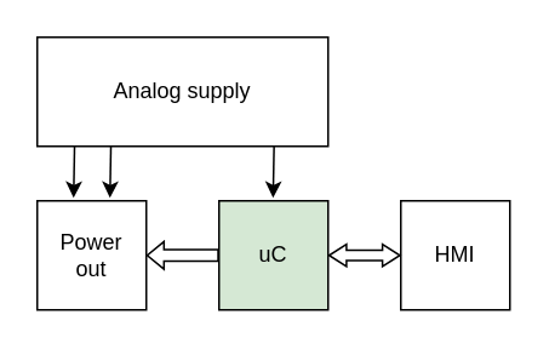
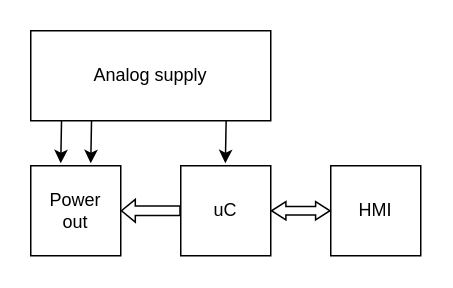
  <mxCell id="0" />
  <mxCell id="1" parent="0" />
  <mxCell id="2" value="Analog supply" style="rounded=0;whiteSpace=wrap;html=1;" vertex="1" parent="1"><mxGeometry x="20" y="20" width="160" height="60" as="geometry" /></mxCell>
  <mxCell id="3" value="&lt;div&gt;Power&lt;/div&gt;&lt;div&gt;out&lt;br&gt;&lt;/div&gt;" style="rounded=0;whiteSpace=wrap;html=1;" vertex="1" parent="1"><mxGeometry x="20" y="110" width="60" height="60" as="geometry" /></mxCell>
- <mxCell id="4" value="uC" style="rounded=0;whiteSpace=wrap;html=1;fillColor=#d5e8d4;" vertex="1" parent="1"><mxGeometry x="120" y="110" width="60" height="60" as="geometry" /></mxCell>
+ <mxCell id="4" value="uC" style="rounded=0;whiteSpace=wrap;html=1;" vertex="1" parent="1"><mxGeometry x="120" y="110" width="60" height="60" as="geometry" /></mxCell>
  <mxCell id="5" value="HMI" style="rounded=0;whiteSpace=wrap;html=1;" vertex="1" parent="1"><mxGeometry x="220" y="110" width="60" height="60" as="geometry" /></mxCell>
  <mxCell id="6" value="" style="shape=flexArrow;endArrow=classic;startArrow=classic;html=1;rounded=0;exitX=1;exitY=0.5;exitDx=0;exitDy=0;endWidth=5.6;endSize=2.868;startWidth=5.6;startSize=2.868;width=5.6;" edge="1" parent="1" source="4"><mxGeometry width="100" height="100" relative="1" as="geometry"><mxPoint x="120" y="240" as="sourcePoint" /><mxPoint x="220" y="140" as="targetPoint" /></mxGeometry></mxCell>
  <mxCell id="7" value="" style="shape=flexArrow;endArrow=classic;html=1;rounded=0;exitX=0;exitY=0.5;exitDx=0;exitDy=0;endWidth=7.84;endSize=2.732;width=6.4;" edge="1" parent="1" source="4"><mxGeometry width="50" height="50" relative="1" as="geometry"><mxPoint x="30" y="190" as="sourcePoint" /><mxPoint x="80" y="140" as="targetPoint" /></mxGeometry></mxCell>
  <mxCell id="8" value="" style="endArrow=classic;html=1;rounded=0;entryX=0.158;entryY=-0.027;entryDx=0;entryDy=0;entryPerimeter=0;" edge="1" parent="1"><mxGeometry width="50" height="50" relative="1" as="geometry"><mxPoint x="60.52" y="80" as="sourcePoint" /><mxPoint x="60" y="108.38" as="targetPoint" /><Array as="points"><mxPoint x="60.52" y="80" /></Array></mxGeometry></mxCell>
  <mxCell id="9" value="" style="endArrow=classic;html=1;rounded=0;entryX=0.158;entryY=-0.027;entryDx=0;entryDy=0;entryPerimeter=0;" edge="1" parent="1"><mxGeometry width="50" height="50" relative="1" as="geometry"><mxPoint x="40.52" y="80" as="sourcePoint" /><mxPoint x="40" y="108.38" as="targetPoint" /><Array as="points"><mxPoint x="40.52" y="80" /></Array></mxGeometry></mxCell>
  <mxCell id="10" value="" style="endArrow=classic;html=1;rounded=0;entryX=0.158;entryY=-0.027;entryDx=0;entryDy=0;entryPerimeter=0;" edge="1" parent="1"><mxGeometry width="50" height="50" relative="1" as="geometry"><mxPoint x="150.26" y="80" as="sourcePoint" /><mxPoint x="149.74" y="108.38" as="targetPoint" /><Array as="points"><mxPoint x="150.26" y="80" /></Array></mxGeometry></mxCell>
